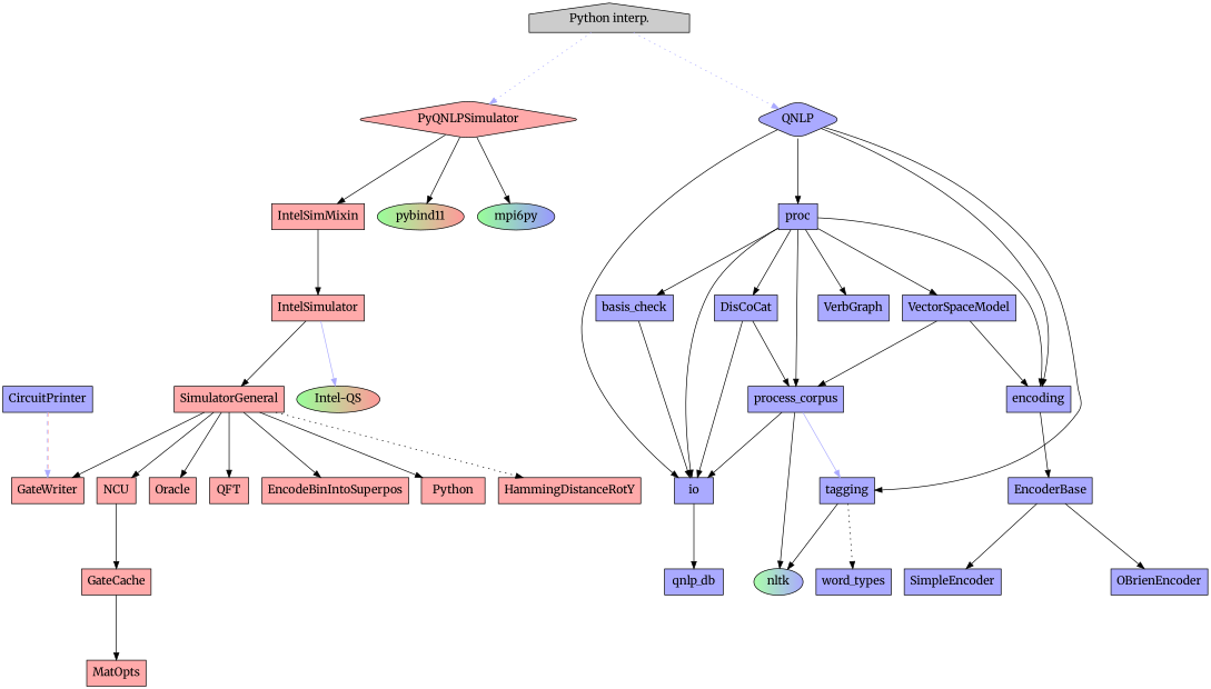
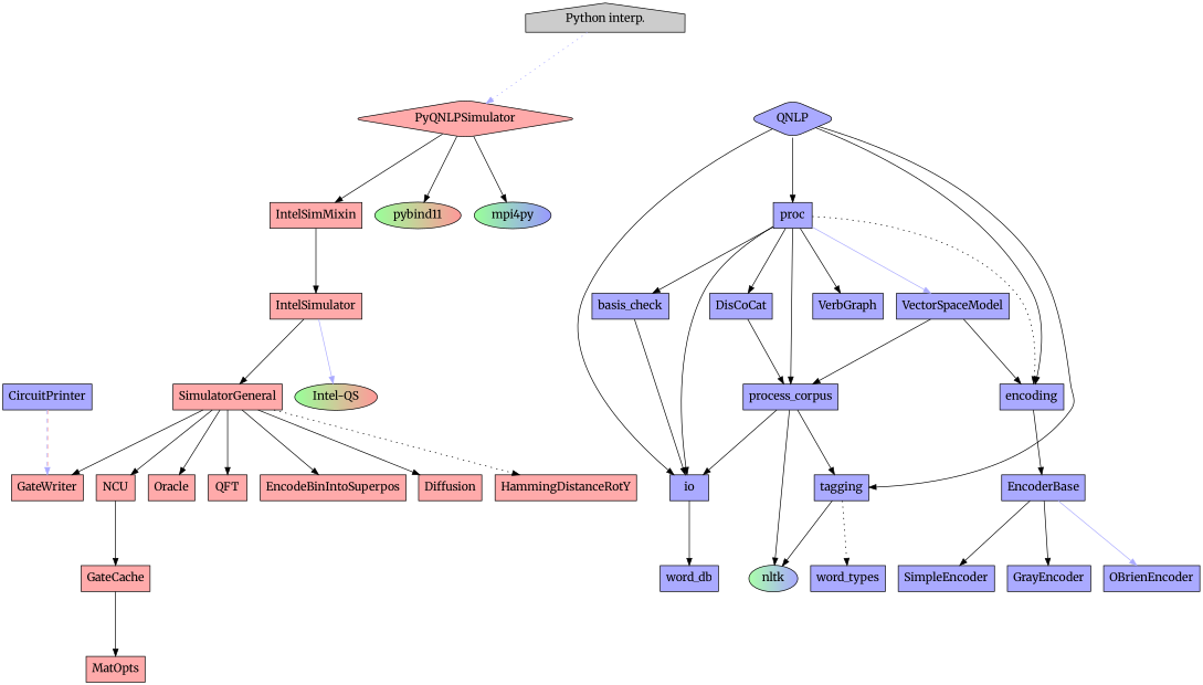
  digraph {
    bgcolor=white
    fontname=Merriweather
    labelloc=b
    penwidth=0
    ranksep=1.25
    node [fillcolor="#aaaaff" fontname=Merriweather fontsize=16 shape=box style=filled]
    edge [arrowsize=1 color=black fontname=Merriweather]
    n1 [fillcolor="#ffaaaa" label=EncodeBinIntoSuperpos]
-   n2 [fillcolor="#ffaaaa" label=Python]
+   n2 [fillcolor="#ffaaaa" label=Diffusion]
    n3 [fillcolor="#ffaaaa" label=GateWriter]
    n4 [fillcolor="#ffaaaa" label=HammingDistanceRotY]
    n5 [fillcolor="#ffaaaa" label=NCU]
    n6 [fillcolor="#ffaaaa" label=GateCache]
    n7 [fillcolor="#ffaaaa" label=MatOpts]
    n8 [fillcolor="#ffaaaa" label=Oracle]
    n9 [fillcolor="#ffaaaa" label=QFT]
    n10 [fillcolor="#ffaaaa" label=IntelSimulator]
    n11 [fillcolor="#ffaaaa" label=SimulatorGeneral]
    n12 [fillcolor="#99ff99:#ff9999" label="Intel-QS" shape=ellipse]
    n13 [fillcolor="#cccccc" label="Python interp." shape=house]
    n14 [label=QNLP shape=diamond style="rounded,filled"]
    n15 [fillcolor="#ffaaaa" label=PyQNLPSimulator shape=diamond style="rounded,filled"]
    n16 [label=encoding]
    n17 [label=io]
    n18 [label=proc]
    n19 [label=tagging]
    n20 [fillcolor="#99ff99:#ff9999" label=pybind11 shape=ellipse]
-   n21 [fillcolor="#99ff99:#9999ff" label=mpi6py shape=ellipse]
+   n21 [fillcolor="#99ff99:#9999ff" label=mpi4py shape=ellipse]
    n22 [fillcolor="#ffaaaa" label=IntelSimMixin]
    n23 [label=EncoderBase]
-   n24 [label=qnlp_db]
+   n24 [label=word_db]
    n25 [label=basis_check]
    n26 [label=DisCoCat]
    n27 [label=process_corpus]
    n28 [label=VectorSpaceModel]
    n29 [label=VerbGraph]
    n30 [fillcolor="#aaffaa:#aaaaff" label=nltk shape=ellipse]
    n31 [label=word_types]
    n32 [label=CircuitPrinter]
+   n33 [label=GrayEncoder]
    n34 [label=OBrienEncoder]
    n35 [label=SimpleEncoder]
    n5 -> n6
    n6 -> n7
    n10 -> n11
    n10 -> n12 [color="#aaaaff"]
    n11 -> n1
    n11 -> n2
    n11 -> n3
    n11 -> n4 [style=dotted]
    n11 -> n5
    n11 -> n8
    n11 -> n9
-   n13 -> n14 [color="#aaaaff" style=dotted]
    n13 -> n15 [color="#aaaaff" style=dotted]
    n14 -> n16
    n14 -> n17
    n14 -> n18
    n14 -> n19
    n15 -> n20
    n15 -> n21
    n15 -> n22
    n16 -> n23
    n17 -> n24
-   n18 -> n16
+   n18 -> n16 [style=dotted]
    n18 -> n17
    n18 -> n25
    n18 -> n26
    n18 -> n27
-   n18 -> n28
+   n18 -> n28 [color="#aaaaff"]
    n18 -> n29
    n19 -> n30
    n19 -> n31 [style=dotted]
    n22 -> n10
-   n23 -> n34
+   n23 -> n33
+   n23 -> n34 [color="#aaaaff"]
    n23 -> n35
    n25 -> n17
-   n26 -> n17
    n26 -> n27
    n27 -> n17
-   n27 -> n19 [color="#aaaaff"]
+   n27 -> n19
    n27 -> n30
    n28 -> n16
    n28 -> n27
    n32 -> n3 [color="#aaaaff:#ffaaaa" style=dashed]
  }
